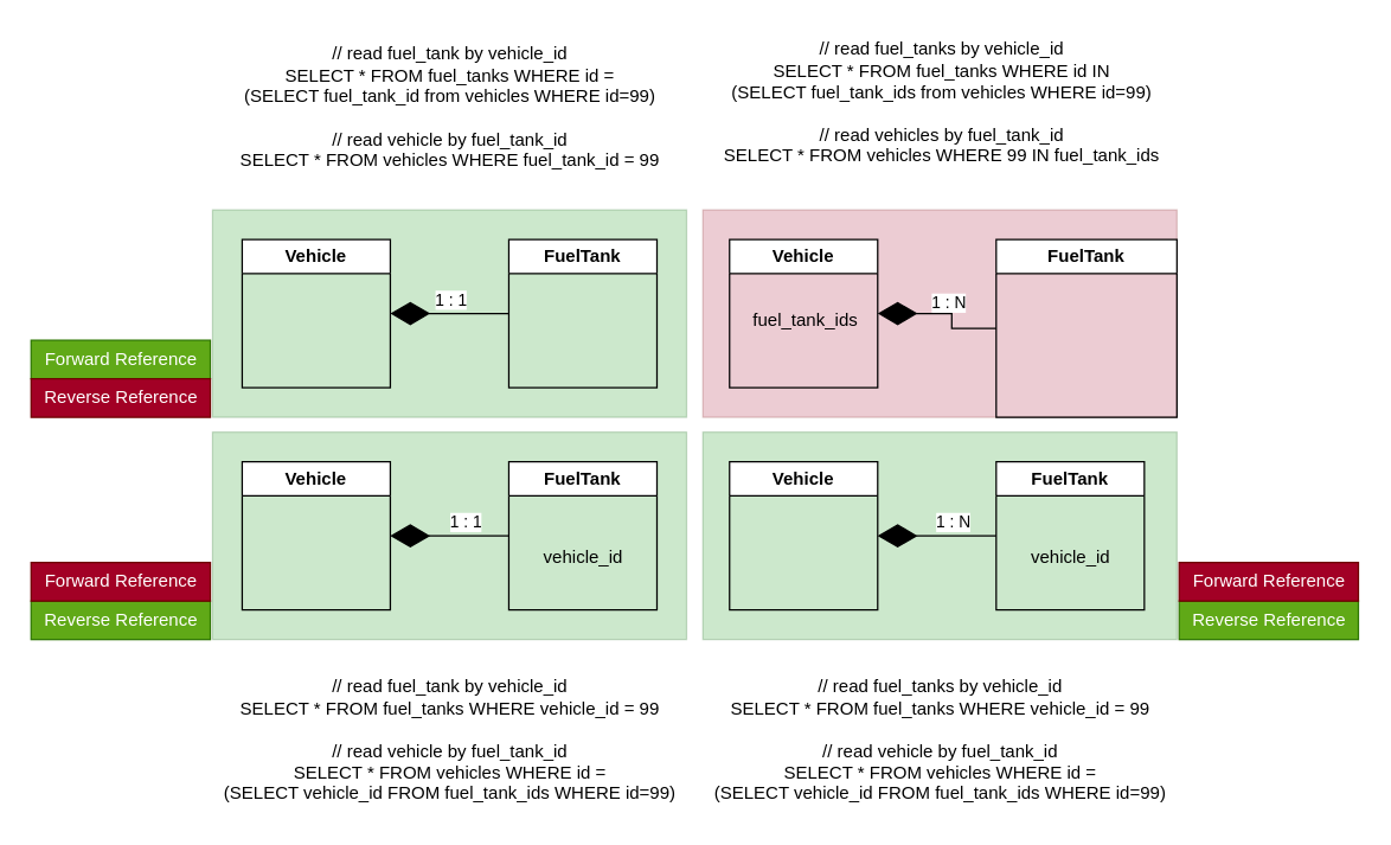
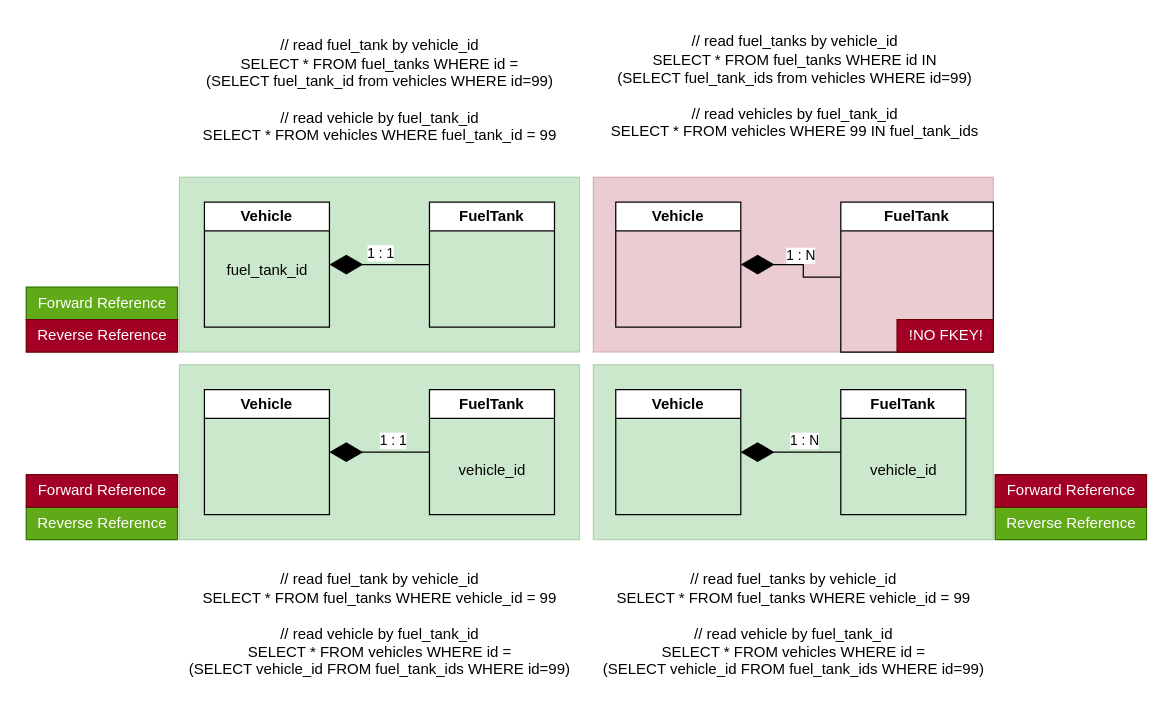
  <mxCell id="0" />
  <mxCell id="1" parent="0" />
  <mxCell id="2" value="" style="rounded=0;whiteSpace=wrap;html=1;fillColor=#008a00;fontColor=#ffffff;strokeColor=#005700;opacity=20;" parent="1" vertex="1"><mxGeometry x="474" y="291" width="320" height="140" as="geometry" /></mxCell>
  <mxCell id="3" value="" style="rounded=0;whiteSpace=wrap;html=1;fillColor=#a20025;fontColor=#ffffff;strokeColor=#6F0000;opacity=20;" parent="1" vertex="1"><mxGeometry x="474" y="141" width="320" height="140" as="geometry" /></mxCell>
  <mxCell id="4" value="" style="rounded=0;whiteSpace=wrap;html=1;fillColor=#008a00;strokeColor=#005700;opacity=20;fontColor=#ffffff;" parent="1" vertex="1"><mxGeometry x="143" y="141" width="320" height="140" as="geometry" /></mxCell>
  <mxCell id="5" value="" style="rounded=0;whiteSpace=wrap;html=1;fillColor=#008a00;fontColor=#ffffff;strokeColor=#005700;opacity=20;" parent="1" vertex="1"><mxGeometry x="143" y="291" width="320" height="140" as="geometry" /></mxCell>
  <mxCell id="6" value="Vehicle" style="swimlane;whiteSpace=wrap;html=1;startSize=23;" parent="1" vertex="1"><mxGeometry x="163" y="161" width="100" height="100" as="geometry" /></mxCell>
+ <mxCell id="7" value="fuel_tank_id" style="text;html=1;align=center;verticalAlign=middle;resizable=0;points=[];autosize=1;strokeColor=none;fillColor=none;" parent="6" vertex="1"><mxGeometry x="5" y="40" width="90" height="30" as="geometry" /></mxCell>
  <mxCell id="8" style="edgeStyle=orthogonalEdgeStyle;rounded=0;orthogonalLoop=1;jettySize=auto;html=1;entryX=1;entryY=0.5;entryDx=0;entryDy=0;endArrow=diamondThin;endFill=1;strokeWidth=1;endSize=24;" parent="1" source="10" target="6" edge="1"><mxGeometry relative="1" as="geometry" /></mxCell>
  <mxCell id="9" value="1 : 1" style="edgeLabel;html=1;align=center;verticalAlign=middle;resizable=0;points=[];" parent="8" vertex="1" connectable="0"><mxGeometry x="0.553" y="-3" relative="1" as="geometry"><mxPoint x="22" y="-7" as="offset" /></mxGeometry></mxCell>
  <mxCell id="10" value="FuelTank" style="swimlane;whiteSpace=wrap;html=1;" parent="1" vertex="1"><mxGeometry x="343" y="161" width="100" height="100" as="geometry" /></mxCell>
  <mxCell id="11" value="Vehicle" style="swimlane;whiteSpace=wrap;html=1;startSize=23;" parent="1" vertex="1"><mxGeometry x="163" y="311" width="100" height="100" as="geometry" /></mxCell>
  <mxCell id="12" style="edgeStyle=orthogonalEdgeStyle;rounded=0;orthogonalLoop=1;jettySize=auto;html=1;entryX=1;entryY=0.5;entryDx=0;entryDy=0;endArrow=diamondThin;endFill=1;strokeWidth=1;endSize=24;" parent="1" source="14" target="11" edge="1"><mxGeometry relative="1" as="geometry" /></mxCell>
  <mxCell id="13" value="1 : 1" style="edgeLabel;html=1;align=center;verticalAlign=middle;resizable=0;points=[];" parent="12" vertex="1" connectable="0"><mxGeometry x="-0.239" relative="1" as="geometry"><mxPoint y="-10" as="offset" /></mxGeometry></mxCell>
  <mxCell id="14" value="FuelTank" style="swimlane;whiteSpace=wrap;html=1;" parent="1" vertex="1"><mxGeometry x="343" y="311" width="100" height="100" as="geometry" /></mxCell>
  <mxCell id="15" value="vehicle_id" style="text;html=1;align=center;verticalAlign=middle;resizable=0;points=[];autosize=1;strokeColor=none;fillColor=none;" parent="14" vertex="1"><mxGeometry x="10" y="50" width="80" height="30" as="geometry" /></mxCell>
  <mxCell id="16" value="Vehicle" style="swimlane;whiteSpace=wrap;html=1;startSize=23;" parent="1" vertex="1"><mxGeometry x="492" y="161" width="100" height="100" as="geometry" /></mxCell>
- <mxCell id="17" value="fuel_tank_ids" style="text;html=1;align=center;verticalAlign=middle;resizable=0;points=[];autosize=1;strokeColor=none;fillColor=none;" parent="16" vertex="1"><mxGeometry x="6" y="42" width="89" height="26" as="geometry" /></mxCell>
  <mxCell id="18" style="edgeStyle=orthogonalEdgeStyle;rounded=0;orthogonalLoop=1;jettySize=auto;html=1;entryX=1;entryY=0.5;entryDx=0;entryDy=0;endArrow=diamondThin;endFill=1;strokeWidth=1;endSize=24;" parent="1" source="20" target="16" edge="1"><mxGeometry relative="1" as="geometry" /></mxCell>
  <mxCell id="19" value="1 : N" style="edgeLabel;html=1;align=center;verticalAlign=middle;resizable=0;points=[];" parent="18" vertex="1" connectable="0"><mxGeometry x="-0.225" y="3" relative="1" as="geometry"><mxPoint y="-13" as="offset" /></mxGeometry></mxCell>
  <mxCell id="20" value="FuelTank" style="swimlane;whiteSpace=wrap;html=1;" parent="1" vertex="1"><mxGeometry x="672" y="161" width="122" height="120" as="geometry" /></mxCell>
+ <mxCell id="21" value="!NO FKEY!" style="text;html=1;align=center;verticalAlign=middle;resizable=0;points=[];autosize=1;strokeColor=#6F0000;fillColor=#a20025;fontColor=#ffffff;" parent="20" vertex="1"><mxGeometry x="45" y="94" width="77" height="26" as="geometry" /></mxCell>
  <mxCell id="22" value="Vehicle" style="swimlane;whiteSpace=wrap;html=1;startSize=23;" parent="1" vertex="1"><mxGeometry x="492" y="311" width="100" height="100" as="geometry" /></mxCell>
  <mxCell id="23" style="edgeStyle=orthogonalEdgeStyle;rounded=0;orthogonalLoop=1;jettySize=auto;html=1;entryX=1;entryY=0.5;entryDx=0;entryDy=0;endArrow=diamondThin;endFill=1;strokeWidth=1;endSize=24;" parent="1" source="25" target="22" edge="1"><mxGeometry relative="1" as="geometry" /></mxCell>
  <mxCell id="24" value="1 : N" style="edgeLabel;html=1;align=center;verticalAlign=middle;resizable=0;points=[];" parent="23" vertex="1" connectable="0"><mxGeometry x="-0.225" y="1" relative="1" as="geometry"><mxPoint x="1" y="-11" as="offset" /></mxGeometry></mxCell>
  <mxCell id="25" value="FuelTank" style="swimlane;whiteSpace=wrap;html=1;" parent="1" vertex="1"><mxGeometry x="672" y="311" width="100" height="100" as="geometry" /></mxCell>
  <mxCell id="26" value="vehicle_id" style="text;html=1;align=center;verticalAlign=middle;resizable=0;points=[];autosize=1;strokeColor=none;fillColor=none;" parent="25" vertex="1"><mxGeometry x="10" y="50" width="80" height="30" as="geometry" /></mxCell>
  <mxCell id="27" value="// read fuel_tank by vehicle_id&lt;br&gt;SELECT * FROM fuel_tanks WHERE id =&lt;br&gt;(SELECT fuel_tank_id from vehicles WHERE id=99)&lt;br&gt;&lt;br&gt;// read vehicle by fuel_tank_id&lt;br&gt;SELECT * FROM vehicles WHERE fuel_tank_id = 99" style="text;html=1;align=center;verticalAlign=middle;resizable=0;points=[];autosize=1;strokeColor=none;fillColor=none;" parent="1" vertex="1"><mxGeometry x="152.5" y="23" width="301" height="98" as="geometry" /></mxCell>
  <mxCell id="28" value="// read fuel_tank by vehicle_id&lt;br&gt;SELECT * FROM fuel_tanks WHERE vehicle_id = 99&lt;br&gt;&lt;br&gt;// read vehicle by fuel_tank_id&lt;br&gt;SELECT * FROM vehicles WHERE id = &lt;br&gt;(SELECT vehicle_id FROM fuel_tank_ids WHERE id=99)" style="text;html=1;align=center;verticalAlign=middle;resizable=0;points=[];autosize=1;strokeColor=none;fillColor=none;" parent="1" vertex="1"><mxGeometry x="141.5" y="450" width="323" height="98" as="geometry" /></mxCell>
  <mxCell id="29" value="// read fuel_tanks by vehicle_id&lt;br&gt;SELECT * FROM fuel_tanks WHERE vehicle_id = 99&lt;br&gt;&lt;br&gt;// read vehicle by fuel_tank_id&lt;br&gt;SELECT * FROM vehicles WHERE id = &lt;br&gt;(SELECT vehicle_id FROM fuel_tank_ids WHERE id=99)" style="text;html=1;align=center;verticalAlign=middle;resizable=0;points=[];autosize=1;strokeColor=none;fillColor=none;" parent="1" vertex="1"><mxGeometry x="472.5" y="450" width="323" height="98" as="geometry" /></mxCell>
  <mxCell id="30" value="// read fuel_tanks by vehicle_id&lt;br&gt;SELECT * FROM fuel_tanks WHERE id IN&lt;br&gt;(SELECT fuel_tank_ids from vehicles WHERE id=99)&lt;br&gt;&lt;br&gt;// read vehicles by fuel_tank_id&lt;br&gt;SELECT * FROM vehicles WHERE 99 IN fuel_tank_ids" style="text;html=1;align=center;verticalAlign=middle;resizable=0;points=[];autosize=1;strokeColor=none;fillColor=none;" parent="1" vertex="1"><mxGeometry x="478.5" y="20" width="312" height="98" as="geometry" /></mxCell>
  <mxCell id="31" value="Forward Reference" style="text;html=1;align=center;verticalAlign=middle;resizable=0;points=[];autosize=1;strokeColor=#2D7600;fillColor=#60a917;fontColor=#ffffff;" parent="1" vertex="1"><mxGeometry x="20.5" y="229" width="121" height="26" as="geometry" /></mxCell>
  <mxCell id="32" value="Reverse Reference" style="text;html=1;align=center;verticalAlign=middle;resizable=0;points=[];autosize=1;strokeColor=#6F0000;fillColor=#a20025;fontColor=#ffffff;" parent="1" vertex="1"><mxGeometry x="20.5" y="255" width="121" height="26" as="geometry" /></mxCell>
  <mxCell id="33" value="Reverse Reference" style="text;html=1;align=center;verticalAlign=middle;resizable=0;points=[];autosize=1;strokeColor=#2D7600;fillColor=#60a917;fontColor=#ffffff;" parent="1" vertex="1"><mxGeometry x="20.5" y="405" width="121" height="26" as="geometry" /></mxCell>
  <mxCell id="34" value="Forward Reference" style="text;html=1;align=center;verticalAlign=middle;resizable=0;points=[];autosize=1;strokeColor=#6F0000;fillColor=#a20025;fontColor=#ffffff;" parent="1" vertex="1"><mxGeometry x="20.5" y="379" width="121" height="26" as="geometry" /></mxCell>
  <mxCell id="35" value="Reverse Reference" style="text;html=1;align=center;verticalAlign=middle;resizable=0;points=[];autosize=1;strokeColor=#2D7600;fillColor=#60a917;fontColor=#ffffff;" parent="1" vertex="1"><mxGeometry x="795.5" y="405" width="121" height="26" as="geometry" /></mxCell>
  <mxCell id="36" value="Forward Reference" style="text;html=1;align=center;verticalAlign=middle;resizable=0;points=[];autosize=1;strokeColor=#6F0000;fillColor=#a20025;fontColor=#ffffff;" parent="1" vertex="1"><mxGeometry x="795.5" y="379" width="121" height="26" as="geometry" /></mxCell>
